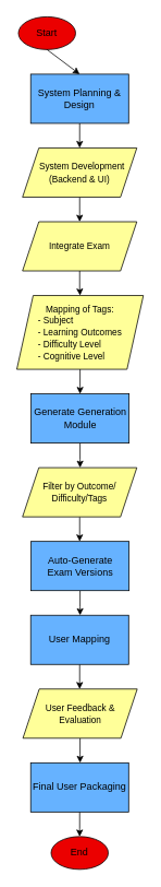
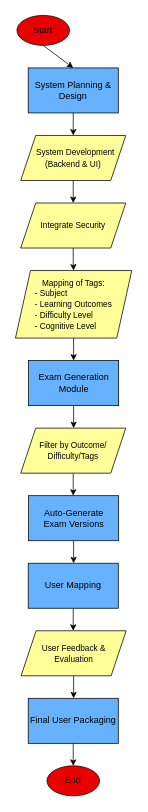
  <mxCell id="0" />
  <mxCell id="1" parent="0" />
  <mxCell id="2" value="Start" style="ellipse;whiteSpace=wrap;html=1;fillColor=#EB0000;" parent="1" vertex="1"><mxGeometry x="22" y="20" width="70" height="40" as="geometry" /></mxCell>
  <mxCell id="3" value="" style="endArrow=classic;html=1;rounded=0;exitX=0.5;exitY=1;exitDx=0;exitDy=0;" parent="1" source="2" edge="1"><mxGeometry width="50" height="50" relative="1" as="geometry"><mxPoint x="72" y="260" as="sourcePoint" /><mxPoint x="97" y="90" as="targetPoint" /></mxGeometry></mxCell>
  <mxCell id="4" style="edgeStyle=orthogonalEdgeStyle;rounded=0;orthogonalLoop=1;jettySize=auto;html=1;" parent="1" source="5" edge="1"><mxGeometry relative="1" as="geometry"><mxPoint x="97" y="180" as="targetPoint" /></mxGeometry></mxCell>
  <mxCell id="5" value="System Planning &amp;amp; Design" style="rounded=0;whiteSpace=wrap;html=1;fillColor=#66B2FF;" parent="1" vertex="1"><mxGeometry x="37" y="90" width="120" height="60" as="geometry" /></mxCell>
  <mxCell id="6" style="edgeStyle=orthogonalEdgeStyle;rounded=0;orthogonalLoop=1;jettySize=auto;html=1;" parent="1" source="7" edge="1"><mxGeometry relative="1" as="geometry"><mxPoint x="97" y="270" as="targetPoint" /></mxGeometry></mxCell>
  <mxCell id="7" value="&lt;font style=&quot;font-size: 11px;&quot;&gt;&amp;nbsp; &amp;nbsp;System Development&amp;nbsp;&lt;/font&gt;&lt;div&gt;&lt;font style=&quot;font-size: 11px;&quot;&gt;(Backend &amp;amp; UI)&lt;/font&gt;&lt;/div&gt;" style="shape=parallelogram;perimeter=parallelogramPerimeter;whiteSpace=wrap;html=1;fixedSize=1;fillColor=#FFFF99;align=center;" parent="1" vertex="1"><mxGeometry x="27" y="180" width="140" height="60" as="geometry" /></mxCell>
  <mxCell id="8" style="edgeStyle=orthogonalEdgeStyle;rounded=0;orthogonalLoop=1;jettySize=auto;html=1;entryX=0.5;entryY=0;entryDx=0;entryDy=0;" parent="1" source="9" target="11" edge="1"><mxGeometry relative="1" as="geometry" /></mxCell>
- <mxCell id="9" value="&lt;span style=&quot;font-size: 11px;&quot;&gt;Integrate Exam&lt;/span&gt;" style="shape=parallelogram;perimeter=parallelogramPerimeter;whiteSpace=wrap;html=1;fixedSize=1;fillColor=#FFFF99;align=center;" parent="1" vertex="1"><mxGeometry x="27" y="270" width="140" height="60" as="geometry" /></mxCell>
+ <mxCell id="9" value="&lt;span style=&quot;font-size: 11px;&quot;&gt;Integrate Security&lt;/span&gt;" style="shape=parallelogram;perimeter=parallelogramPerimeter;whiteSpace=wrap;html=1;fixedSize=1;fillColor=#FFFF99;align=center;" parent="1" vertex="1"><mxGeometry x="27" y="270" width="140" height="60" as="geometry" /></mxCell>
  <mxCell id="10" style="edgeStyle=orthogonalEdgeStyle;rounded=0;orthogonalLoop=1;jettySize=auto;html=1;" parent="1" source="11" edge="1"><mxGeometry relative="1" as="geometry"><mxPoint x="97.5" y="480" as="targetPoint" /></mxGeometry></mxCell>
  <mxCell id="11" value="&lt;span style=&quot;font-size: 11px;&quot;&gt;Mapping of Tags:&lt;br&gt;&lt;/span&gt;&lt;div style=&quot;text-align: left;&quot;&gt;&lt;span style=&quot;font-size: 11px;&quot;&gt;- Subject&lt;/span&gt;&lt;/div&gt;&lt;div style=&quot;text-align: left;&quot;&gt;&lt;span style=&quot;font-size: 11px;&quot;&gt;- Learning Outcomes&lt;/span&gt;&lt;/div&gt;&lt;div style=&quot;text-align: left;&quot;&gt;&lt;span style=&quot;font-size: 11px;&quot;&gt;- Difficulty Level&lt;/span&gt;&lt;/div&gt;&lt;div style=&quot;text-align: left;&quot;&gt;&lt;span style=&quot;font-size: 11px;&quot;&gt;- Cognitive Level&lt;/span&gt;&lt;/div&gt;" style="shape=parallelogram;perimeter=parallelogramPerimeter;whiteSpace=wrap;html=1;fixedSize=1;fillColor=#FFFF99;align=center;" parent="1" vertex="1"><mxGeometry x="20" y="360" width="155" height="90" as="geometry" /></mxCell>
  <mxCell id="12" style="edgeStyle=orthogonalEdgeStyle;rounded=0;orthogonalLoop=1;jettySize=auto;html=1;" parent="1" source="13" edge="1"><mxGeometry relative="1" as="geometry"><mxPoint x="97.5" y="570" as="targetPoint" /></mxGeometry></mxCell>
- <mxCell id="13" value="&lt;font style=&quot;font-size: 12px;&quot;&gt;Generate Generation&lt;/font&gt;&lt;div&gt;&lt;font style=&quot;font-size: 12px;&quot;&gt;Module&lt;/font&gt;&lt;/div&gt;" style="rounded=0;whiteSpace=wrap;html=1;fillColor=#66B2FF;" parent="1" vertex="1"><mxGeometry x="37.5" y="480" width="120" height="60" as="geometry" /></mxCell>
+ <mxCell id="13" value="&lt;font style=&quot;font-size: 12px;&quot;&gt;Exam Generation&lt;/font&gt;&lt;div&gt;&lt;font style=&quot;font-size: 12px;&quot;&gt;Module&lt;/font&gt;&lt;/div&gt;" style="rounded=0;whiteSpace=wrap;html=1;fillColor=#66B2FF;" parent="1" vertex="1"><mxGeometry x="37.5" y="480" width="120" height="60" as="geometry" /></mxCell>
  <mxCell id="14" style="edgeStyle=orthogonalEdgeStyle;rounded=0;orthogonalLoop=1;jettySize=auto;html=1;" parent="1" source="15" edge="1"><mxGeometry relative="1" as="geometry"><mxPoint x="97" y="660" as="targetPoint" /></mxGeometry></mxCell>
  <mxCell id="15" value="&lt;span style=&quot;font-size: 11px;&quot;&gt;Filter by Outcome/&lt;/span&gt;&lt;div&gt;&lt;span style=&quot;font-size: 11px;&quot;&gt;Difficulty/Tags&lt;/span&gt;&lt;/div&gt;" style="shape=parallelogram;perimeter=parallelogramPerimeter;whiteSpace=wrap;html=1;fixedSize=1;fillColor=#FFFF99;align=center;" parent="1" vertex="1"><mxGeometry x="27" y="570" width="140" height="60" as="geometry" /></mxCell>
  <mxCell id="16" style="edgeStyle=orthogonalEdgeStyle;rounded=0;orthogonalLoop=1;jettySize=auto;html=1;" parent="1" source="17" edge="1"><mxGeometry relative="1" as="geometry"><mxPoint x="97.5" y="750" as="targetPoint" /></mxGeometry></mxCell>
  <mxCell id="17" value="Auto-Generate&lt;div&gt;Exam Versions&lt;/div&gt;" style="rounded=0;whiteSpace=wrap;html=1;fillColor=#66B2FF;" parent="1" vertex="1"><mxGeometry x="37.5" y="660" width="120" height="60" as="geometry" /></mxCell>
  <mxCell id="18" style="edgeStyle=orthogonalEdgeStyle;rounded=0;orthogonalLoop=1;jettySize=auto;html=1;" parent="1" source="19" edge="1"><mxGeometry relative="1" as="geometry"><mxPoint x="97" y="840" as="targetPoint" /></mxGeometry></mxCell>
  <mxCell id="19" value="User Mapping" style="rounded=0;whiteSpace=wrap;html=1;fillColor=#66B2FF;" parent="1" vertex="1"><mxGeometry x="37" y="750" width="120" height="60" as="geometry" /></mxCell>
  <mxCell id="20" style="edgeStyle=orthogonalEdgeStyle;rounded=0;orthogonalLoop=1;jettySize=auto;html=1;" parent="1" source="21" edge="1"><mxGeometry relative="1" as="geometry"><mxPoint x="97.5" y="930" as="targetPoint" /></mxGeometry></mxCell>
  <mxCell id="21" value="&lt;span style=&quot;font-size: 11px;&quot;&gt;User Feedback &amp;amp; Evaluation&lt;/span&gt;" style="shape=parallelogram;perimeter=parallelogramPerimeter;whiteSpace=wrap;html=1;fixedSize=1;fillColor=#FFFF99;align=center;" parent="1" vertex="1"><mxGeometry x="27.5" y="840" width="140" height="60" as="geometry" /></mxCell>
  <mxCell id="22" style="edgeStyle=orthogonalEdgeStyle;rounded=0;orthogonalLoop=1;jettySize=auto;html=1;" parent="1" source="23" edge="1"><mxGeometry relative="1" as="geometry"><mxPoint x="97" y="1020" as="targetPoint" /></mxGeometry></mxCell>
  <mxCell id="23" value="Final User Packaging" style="rounded=0;whiteSpace=wrap;html=1;fillColor=#66B2FF;" parent="1" vertex="1"><mxGeometry x="37" y="930" width="120" height="60" as="geometry" /></mxCell>
  <mxCell id="24" value="End" style="ellipse;whiteSpace=wrap;html=1;fillColor=#EB0000;" parent="1" vertex="1"><mxGeometry x="62" y="1020" width="70" height="40" as="geometry" /></mxCell>
